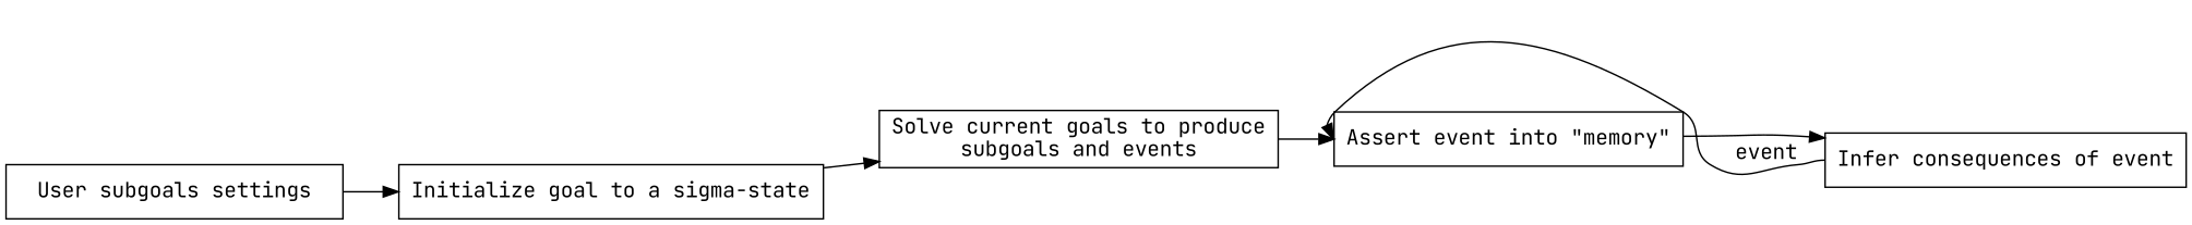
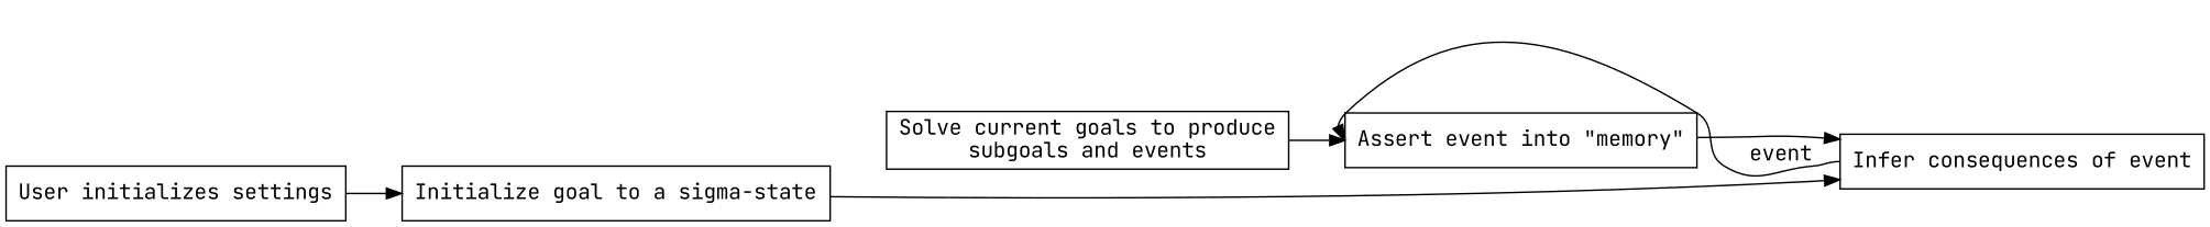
  digraph {
    fontname="JetBrains Mono"
    rankdir=LR
    node [fontname="JetBrains Mono" shape=rect]
    edge [fontname="JetBrains Mono"]
-   n1 [label="User subgoals settings"]
+   n1 [label="User initializes settings"]
    n2 [label="Initialize goal to a sigma-state"]
    n3 [label="Solve current goals to produce\nsubgoals and events"]
    n4 [label="Assert event into \"memory\""]
    n5 [label="Infer consequences of event"]
    n1 -> n2
-   n2 -> n3
+   n2 -> n5
    n3 -> n4
    n4 -> n5
    n5 -> n4 [headport=w label="  event" tailport=w]
  }
